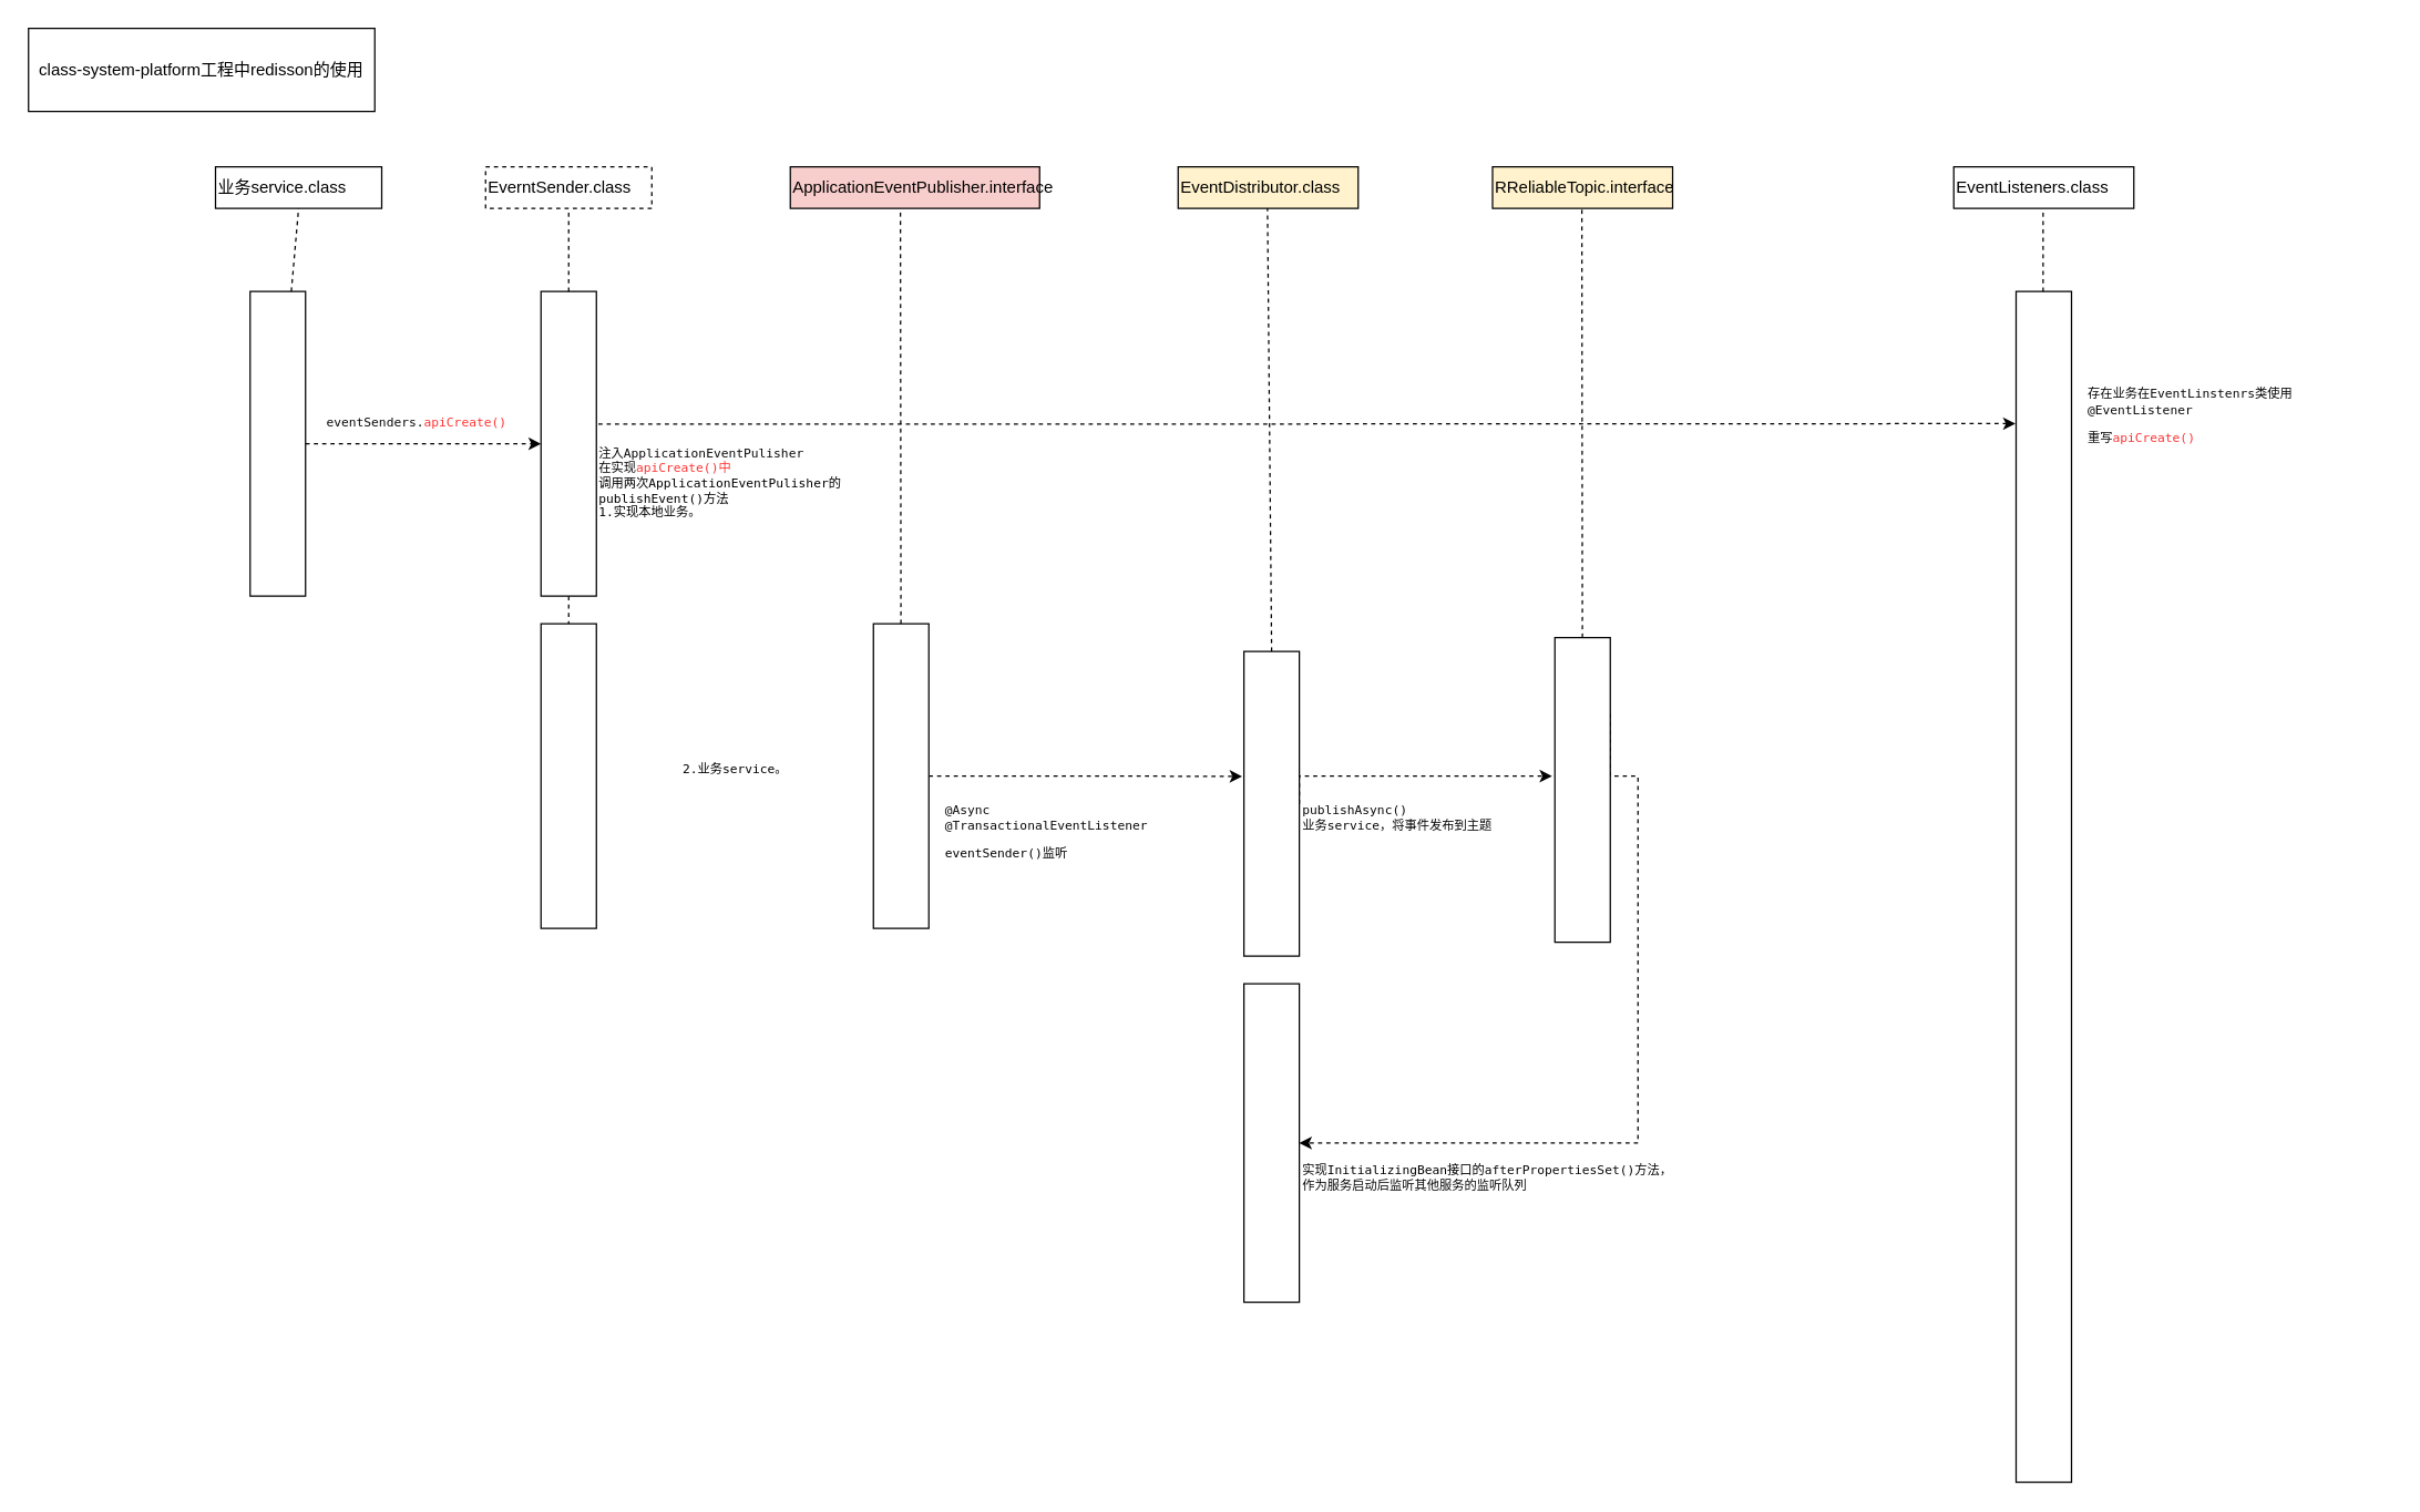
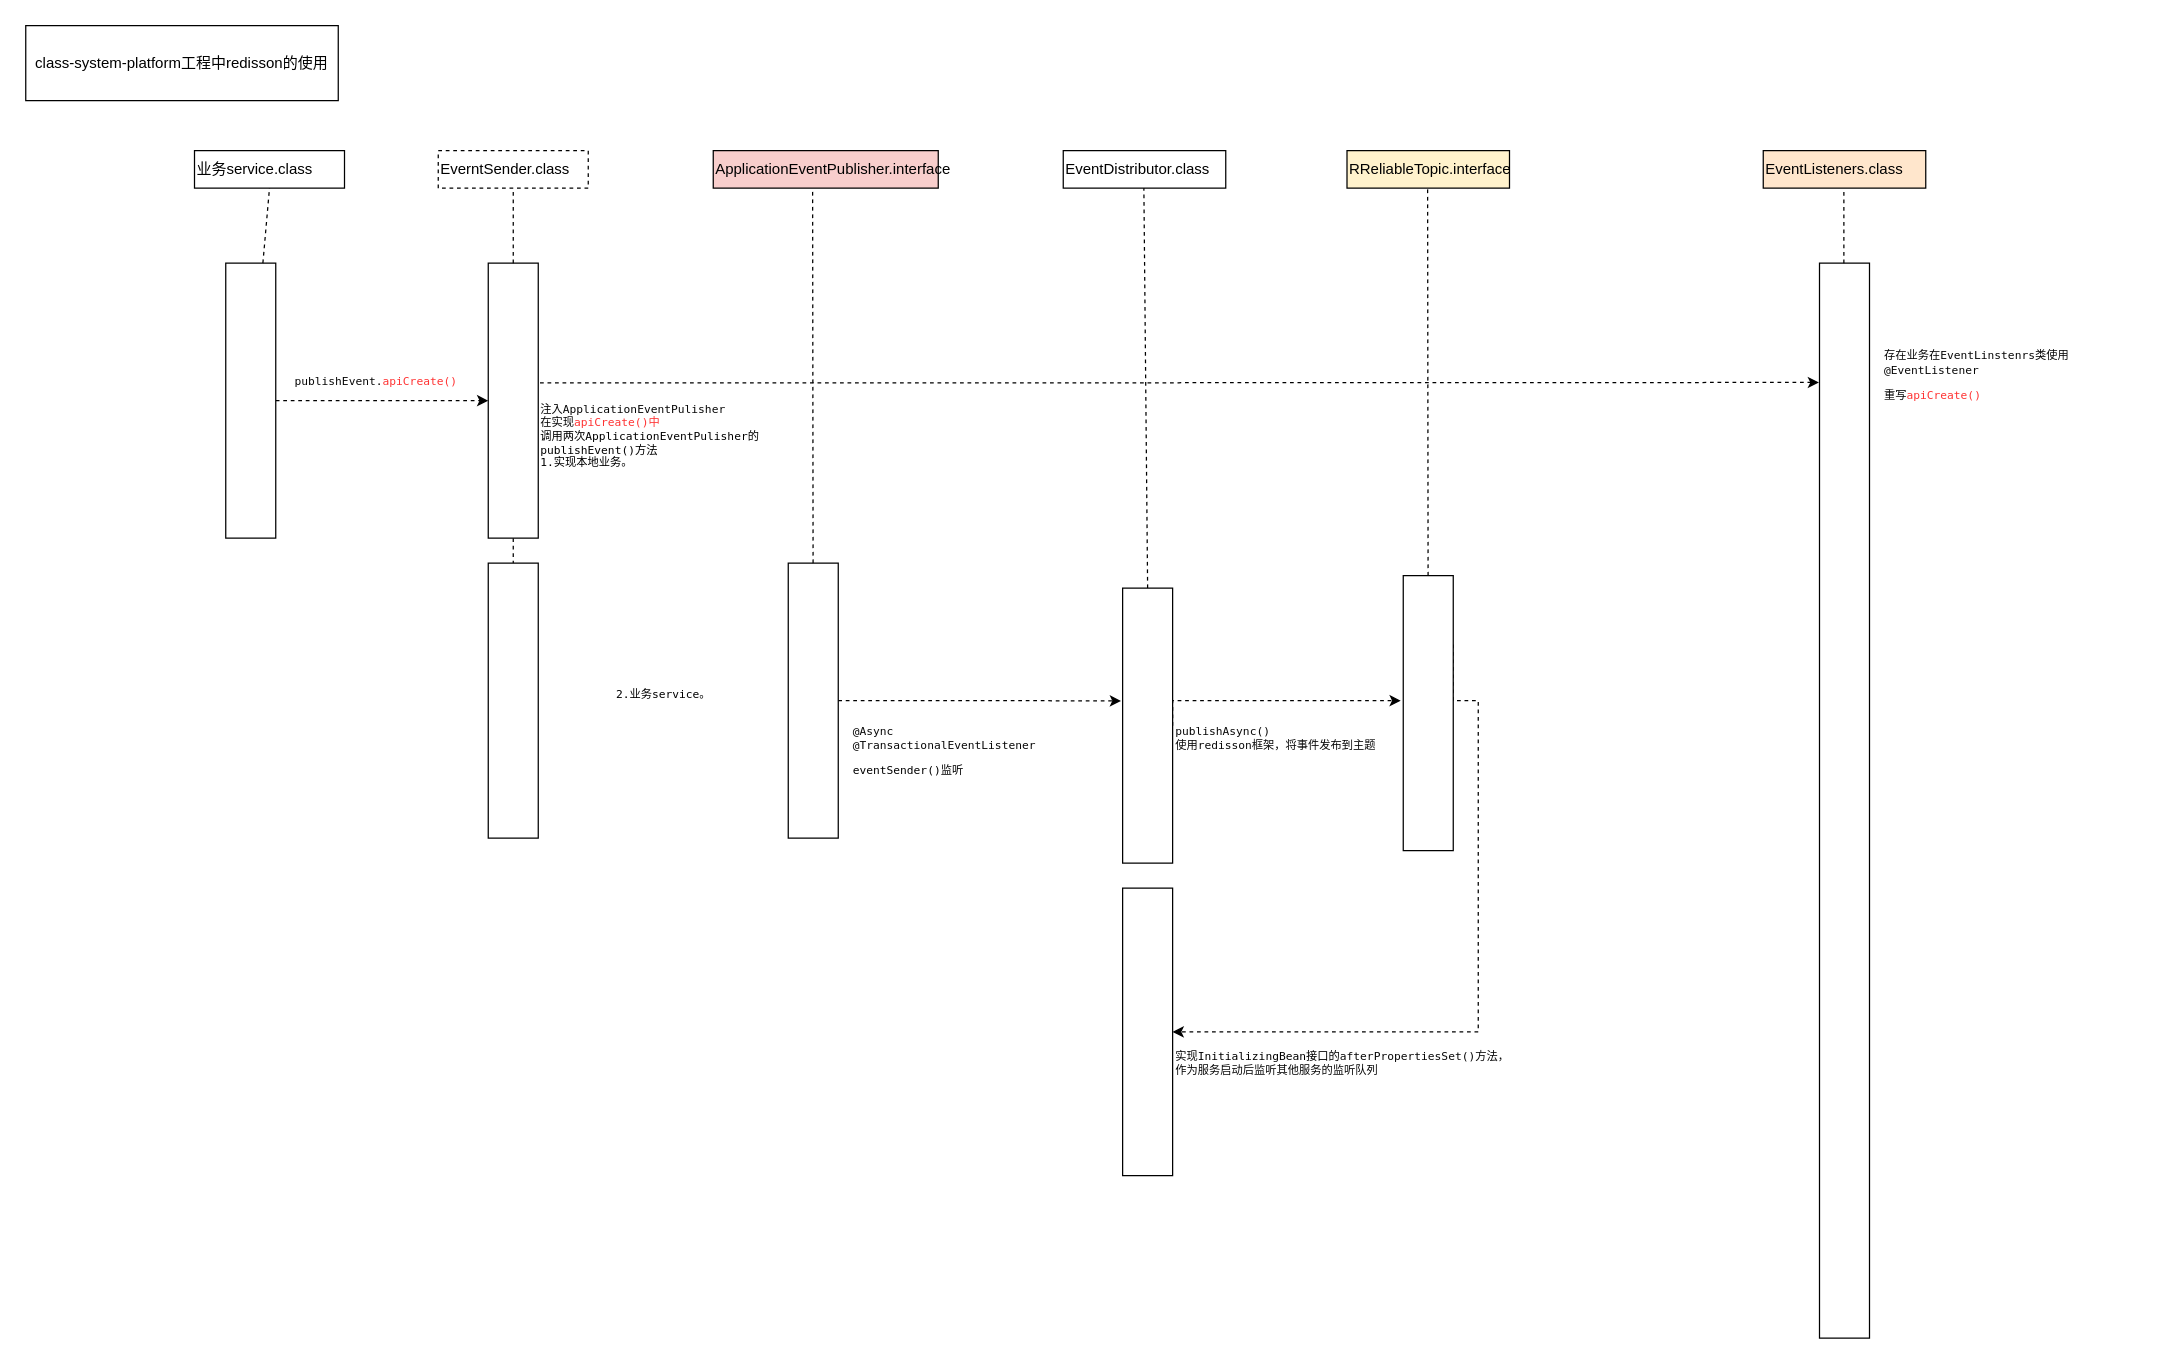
  <mxCell id="0" />
  <mxCell id="1" parent="0" />
  <mxCell id="2" value="class-system-platform工程中redisson的使用" style="rounded=0;whiteSpace=wrap;html=1;" parent="1" vertex="1"><mxGeometry x="20" width="250" height="60" as="geometry" y="20" /></mxCell>
  <mxCell id="3" value="EverntSender.class" style="rounded=0;whiteSpace=wrap;html=1;align=left;dashed=1;" parent="1" vertex="1"><mxGeometry x="350" y="120" width="120" height="30" as="geometry" /></mxCell>
  <mxCell id="4" value="ApplicationEventPublisher.interface" style="rounded=0;whiteSpace=wrap;html=1;align=left;fillColor=#f8cecc;" parent="1" vertex="1"><mxGeometry x="570" y="120" width="180" height="30" as="geometry" /></mxCell>
  <mxCell id="5" style="edgeStyle=orthogonalEdgeStyle;rounded=0;orthogonalLoop=1;jettySize=auto;html=1;exitX=0.5;exitY=1;exitDx=0;exitDy=0;entryX=0.5;entryY=0;entryDx=0;entryDy=0;fontColor=#000000;dashed=1;endArrow=none;endFill=0;" edge="1" parent="1" source="6" target="31"><mxGeometry relative="1" as="geometry" /></mxCell>
  <mxCell id="6" value="&lt;pre style=&quot;background-color:#ffffff;color:#080808;font-family:'JetBrains Mono',monospace;font-size:13.5pt;&quot;&gt;&lt;br&gt;&lt;/pre&gt;" style="rounded=0;whiteSpace=wrap;html=1;" parent="1" vertex="1"><mxGeometry x="390" y="210" width="40" height="220" as="geometry" /></mxCell>
  <mxCell id="7" value="" style="endArrow=none;dashed=1;html=1;rounded=0;entryX=0.5;entryY=1;entryDx=0;entryDy=0;" parent="1" source="6" target="3" edge="1"><mxGeometry width="50" height="50" relative="1" as="geometry"><mxPoint x="640" y="320" as="sourcePoint" /><mxPoint x="690" y="270" as="targetPoint" /></mxGeometry></mxCell>
  <mxCell id="8" style="edgeStyle=orthogonalEdgeStyle;rounded=0;orthogonalLoop=1;jettySize=auto;html=1;exitX=1;exitY=0.5;exitDx=0;exitDy=0;dashed=1;fontColor=#000000;endArrow=classic;endFill=1;entryX=-0.032;entryY=0.41;entryDx=0;entryDy=0;entryPerimeter=0;" edge="1" parent="1" source="9" target="18"><mxGeometry relative="1" as="geometry" /></mxCell>
  <mxCell id="9" value="" style="rounded=0;whiteSpace=wrap;html=1;" parent="1" vertex="1"><mxGeometry x="630" y="450" width="40" height="220" as="geometry" /></mxCell>
- <mxCell id="10" value="EventDistributor.class" style="rounded=0;whiteSpace=wrap;html=1;align=left;fillColor=#fff2cc;" parent="1" vertex="1"><mxGeometry x="850" y="120" width="130" height="30" as="geometry" /></mxCell>
+ <mxCell id="10" value="EventDistributor.class" style="rounded=0;whiteSpace=wrap;html=1;align=left;" parent="1" vertex="1"><mxGeometry x="850" y="120" width="130" height="30" as="geometry" /></mxCell>
  <mxCell id="11" value="" style="endArrow=none;dashed=1;html=1;rounded=0;entryX=0.5;entryY=1;entryDx=0;entryDy=0;exitX=0.5;exitY=0;exitDx=0;exitDy=0;" parent="1" edge="1" source="18"><mxGeometry width="50" height="50" relative="1" as="geometry"><mxPoint x="914.5" y="210" as="sourcePoint" /><mxPoint x="914.5" y="150" as="targetPoint" /></mxGeometry></mxCell>
  <mxCell id="12" value="RReliableTopic.interface" style="rounded=0;whiteSpace=wrap;html=1;align=left;fillColor=#fff2cc;" parent="1" vertex="1"><mxGeometry x="1077" y="120" width="130" height="30" as="geometry" /></mxCell>
  <mxCell id="13" value="" style="endArrow=none;dashed=1;html=1;rounded=0;entryX=0.5;entryY=1;entryDx=0;entryDy=0;" parent="1" edge="1" source="15"><mxGeometry width="50" height="50" relative="1" as="geometry"><mxPoint x="1141.5" y="210" as="sourcePoint" /><mxPoint x="1141.5" y="150" as="targetPoint" /></mxGeometry></mxCell>
  <mxCell id="14" style="edgeStyle=orthogonalEdgeStyle;rounded=0;orthogonalLoop=1;jettySize=auto;html=1;exitX=1;exitY=0.25;exitDx=0;exitDy=0;entryX=1;entryY=0.5;entryDx=0;entryDy=0;dashed=1;fontSize=9;fontColor=#000000;endArrow=classic;endFill=1;" edge="1" parent="1" source="15" target="20"><mxGeometry relative="1" as="geometry"><Array as="points"><mxPoint x="1162" y="560" /><mxPoint x="1182" y="560" /><mxPoint x="1182" y="825" /></Array></mxGeometry></mxCell>
  <mxCell id="15" value="" style="rounded=0;whiteSpace=wrap;html=1;" parent="1" vertex="1"><mxGeometry x="1122" y="460" width="40" height="220" as="geometry" /></mxCell>
- <mxCell id="16" value="&lt;pre style=&quot;background-color: rgb(255, 255, 255); color: rgb(8, 8, 8); font-family: &amp;quot;JetBrains Mono&amp;quot;, monospace; font-size: 9px;&quot;&gt;publishAsync()&lt;br/&gt;业务service，将事件发布到主题&lt;/pre&gt;" style="text;html=1;align=left;verticalAlign=middle;resizable=0;points=[];autosize=1;strokeColor=none;fillColor=none;fontSize=9;" parent="1" vertex="1"><mxGeometry x="937.5" y="560" width="240" height="60" as="geometry" /></mxCell>
+ <mxCell id="16" value="&lt;pre style=&quot;background-color: rgb(255, 255, 255); color: rgb(8, 8, 8); font-family: &amp;quot;JetBrains Mono&amp;quot;, monospace; font-size: 9px;&quot;&gt;publishAsync()&lt;br/&gt;使用redisson框架，将事件发布到主题&lt;/pre&gt;" style="text;html=1;align=left;verticalAlign=middle;resizable=0;points=[];autosize=1;strokeColor=none;fillColor=none;fontSize=9;" parent="1" vertex="1"><mxGeometry x="937.5" y="560" width="240" height="60" as="geometry" /></mxCell>
  <mxCell id="17" value="" style="endArrow=none;dashed=1;html=1;rounded=0;entryX=0.5;entryY=1;entryDx=0;entryDy=0;" parent="1" edge="1" source="9"><mxGeometry width="50" height="50" relative="1" as="geometry"><mxPoint x="649.5" y="210" as="sourcePoint" /><mxPoint x="649.5" y="150" as="targetPoint" /></mxGeometry></mxCell>
  <mxCell id="18" value="" style="rounded=0;whiteSpace=wrap;html=1;" parent="1" vertex="1"><mxGeometry x="897.5" y="470" width="40" height="220" as="geometry" /></mxCell>
  <mxCell id="19" style="edgeStyle=orthogonalEdgeStyle;rounded=0;orthogonalLoop=1;jettySize=auto;html=1;exitX=1;exitY=0.5;exitDx=0;exitDy=0;dashed=1;fontSize=9;" parent="1" source="18" edge="1"><mxGeometry relative="1" as="geometry"><mxPoint x="1120" y="560" as="targetPoint" /><mxPoint x="1180" y="620" as="sourcePoint" /><Array as="points"><mxPoint x="938" y="560" /><mxPoint x="1120" y="560" /></Array></mxGeometry></mxCell>
  <mxCell id="20" value="" style="rounded=0;whiteSpace=wrap;html=1;" parent="1" vertex="1"><mxGeometry x="897.5" y="710" width="40" height="230" as="geometry" /></mxCell>
- <mxCell id="21" value="EventListeners.class" style="rounded=0;whiteSpace=wrap;html=1;align=left;" parent="1" vertex="1"><mxGeometry x="1410" y="120" width="130" height="30" as="geometry" /></mxCell>
+ <mxCell id="21" value="EventListeners.class" style="rounded=0;whiteSpace=wrap;html=1;align=left;fillColor=#ffe6cc;" parent="1" vertex="1"><mxGeometry x="1410" y="120" width="130" height="30" as="geometry" /></mxCell>
  <mxCell id="22" value="" style="rounded=0;whiteSpace=wrap;html=1;" parent="1" vertex="1"><mxGeometry x="1455" y="210" width="40" height="860" as="geometry" /></mxCell>
  <mxCell id="23" value="" style="endArrow=none;dashed=1;html=1;rounded=0;entryX=0.5;entryY=1;entryDx=0;entryDy=0;" parent="1" edge="1"><mxGeometry width="50" height="50" relative="1" as="geometry"><mxPoint x="1474.5" y="210" as="sourcePoint" /><mxPoint x="1474.5" y="150" as="targetPoint" /></mxGeometry></mxCell>
  <mxCell id="24" value="&lt;pre style=&quot;border-color: var(--border-color); font-family: &amp;quot;JetBrains Mono&amp;quot;, monospace; font-size: 9px;&quot;&gt;&lt;font color=&quot;#080808&quot;&gt;注入ApplicationEventPulisher&lt;br&gt;在实现&lt;/font&gt;&lt;font color=&quot;#ff3333&quot;&gt;apiCreate()中&lt;br&gt;&lt;/font&gt;调用两次ApplicationEventPulisher的&lt;br&gt;publishEvent()方法&lt;br&gt;1.实现本地业务。&lt;br&gt;&lt;br/&gt;&lt;br&gt;&lt;/pre&gt;&lt;pre style=&quot;border-color: var(--border-color); font-family: &amp;quot;JetBrains Mono&amp;quot;, monospace; font-size: 9px;&quot;&gt;&lt;font size=&quot;1&quot; color=&quot;#080808&quot;&gt;&lt;br style=&quot;font-size: 9px;&quot;&gt;&lt;/font&gt;&lt;/pre&gt;" style="text;html=1;align=left;verticalAlign=middle;resizable=0;points=[];autosize=1;strokeColor=none;fillColor=none;fontSize=9;" parent="1" vertex="1"><mxGeometry x="430" y="290" width="240" height="160" as="geometry" /></mxCell>
  <mxCell id="25" value="业务service.class" style="rounded=0;whiteSpace=wrap;html=1;align=left;" parent="1" vertex="1"><mxGeometry x="155" y="120" width="120" height="30" as="geometry" /></mxCell>
  <mxCell id="26" style="edgeStyle=orthogonalEdgeStyle;rounded=0;orthogonalLoop=1;jettySize=auto;html=1;exitX=1;exitY=0.5;exitDx=0;exitDy=0;entryX=0;entryY=0.5;entryDx=0;entryDy=0;dashed=1;fontSize=9;" parent="1" source="27" target="6" edge="1"><mxGeometry relative="1" as="geometry" /></mxCell>
  <mxCell id="27" value="&lt;pre style=&quot;background-color:#ffffff;color:#080808;font-family:'JetBrains Mono',monospace;font-size:13.5pt;&quot;&gt;&lt;br&gt;&lt;/pre&gt;" style="rounded=0;whiteSpace=wrap;html=1;" parent="1" vertex="1"><mxGeometry x="180" y="210" width="40" height="220" as="geometry" /></mxCell>
  <mxCell id="28" value="" style="endArrow=none;dashed=1;html=1;rounded=0;entryX=0.5;entryY=1;entryDx=0;entryDy=0;" parent="1" source="27" target="25" edge="1"><mxGeometry width="50" height="50" relative="1" as="geometry"><mxPoint x="430" y="320" as="sourcePoint" /><mxPoint x="480" y="270" as="targetPoint" /></mxGeometry></mxCell>
- <mxCell id="29" value="&lt;pre style=&quot;background-color: rgb(255, 255, 255); font-family: &amp;quot;JetBrains Mono&amp;quot;, monospace; font-size: 9px;&quot;&gt;&lt;span style=&quot;color: rgb(8, 8, 8);&quot;&gt;eventSenders.&lt;/span&gt;&lt;font color=&quot;#ff3333&quot;&gt;apiCreate()&lt;/font&gt;&lt;/pre&gt;" style="text;html=1;align=center;verticalAlign=middle;resizable=0;points=[];autosize=1;strokeColor=none;fillColor=none;fontSize=9;" parent="1" vertex="1"><mxGeometry x="210" y="280" width="180" height="50" as="geometry" /></mxCell>
+ <mxCell id="29" value="&lt;pre style=&quot;background-color: rgb(255, 255, 255); font-family: &amp;quot;JetBrains Mono&amp;quot;, monospace; font-size: 9px;&quot;&gt;&lt;span style=&quot;color: rgb(8, 8, 8);&quot;&gt;publishEvent.&lt;/span&gt;&lt;font color=&quot;#ff3333&quot;&gt;apiCreate()&lt;/font&gt;&lt;/pre&gt;" style="text;html=1;align=center;verticalAlign=middle;resizable=0;points=[];autosize=1;strokeColor=none;fillColor=none;fontSize=9;" parent="1" vertex="1"><mxGeometry x="210" y="280" width="180" height="50" as="geometry" /></mxCell>
  <mxCell id="30" style="edgeStyle=orthogonalEdgeStyle;rounded=0;orthogonalLoop=1;jettySize=auto;html=1;exitX=1.035;exitY=0.435;exitDx=0;exitDy=0;dashed=1;fontSize=9;entryX=-0.01;entryY=0.111;entryDx=0;entryDy=0;entryPerimeter=0;exitPerimeter=0;" edge="1" parent="1" source="6" target="22"><mxGeometry relative="1" as="geometry"><mxPoint x="896.215" y="300.2" as="targetPoint" /><mxPoint x="670" y="300" as="sourcePoint" /></mxGeometry></mxCell>
  <mxCell id="31" value="&lt;pre style=&quot;background-color:#ffffff;color:#080808;font-family:'JetBrains Mono',monospace;font-size:13.5pt;&quot;&gt;&lt;br&gt;&lt;/pre&gt;" style="rounded=0;whiteSpace=wrap;html=1;" vertex="1" parent="1"><mxGeometry x="390" y="450" width="40" height="220" as="geometry" /></mxCell>
  <mxCell id="32" value="&lt;pre style=&quot;border-color: var(--border-color); font-size: 9px; text-align: left; font-family: &amp;quot;JetBrains Mono&amp;quot;, monospace;&quot;&gt;2.业务service。&lt;/pre&gt;" style="text;html=1;align=center;verticalAlign=middle;resizable=0;points=[];autosize=1;strokeColor=none;fillColor=none;fontColor=#000000;" vertex="1" parent="1"><mxGeometry x="420" y="530" width="220" height="50" as="geometry" /></mxCell>
  <mxCell id="33" value="&lt;pre style=&quot;background-color: rgb(255, 255, 255); font-family: &amp;quot;JetBrains Mono&amp;quot;, monospace; font-size: 9px;&quot;&gt;&lt;font color=&quot;#080808&quot;&gt;存在业务在EventLinstenrs类使用&lt;br/&gt;@EventListener&lt;/font&gt;&lt;font size=&quot;1&quot; color=&quot;#080808&quot;&gt;&lt;br style=&quot;font-size: 9px;&quot;&gt;&lt;/font&gt;&lt;pre style=&quot;font-family: &amp;quot;JetBrains Mono&amp;quot;, monospace; font-size: 9px;&quot;&gt;&lt;font color=&quot;#080808&quot;&gt;重写&lt;/font&gt;apiCreate()&lt;/pre&gt;&lt;/pre&gt;" style="text;html=1;align=left;verticalAlign=middle;resizable=0;points=[];autosize=1;strokeColor=none;fillColor=none;fontSize=9;fontColor=#FF3333;" vertex="1" parent="1"><mxGeometry x="1505" y="260" width="220" height="80" as="geometry" /></mxCell>
  <mxCell id="34" value="&lt;pre style=&quot;background-color: rgb(255, 255, 255); font-family: &amp;quot;JetBrains Mono&amp;quot;, monospace; font-size: 9px;&quot;&gt;&lt;font color=&quot;#080808&quot;&gt;@Async&lt;/font&gt;&lt;font size=&quot;1&quot; color=&quot;#080808&quot;&gt;&lt;br style=&quot;font-size: 9px;&quot;&gt;&lt;/font&gt;&lt;font color=&quot;#080808&quot;&gt;@TransactionalEventListener&lt;br/&gt;&lt;/font&gt;&lt;pre style=&quot;font-family: &amp;quot;JetBrains Mono&amp;quot;, monospace; font-size: 9px;&quot;&gt;&lt;span style=&quot;font-size: 9px;&quot;&gt;eventSender()监听&lt;/span&gt;&lt;/pre&gt;&lt;span style=&quot;color: rgb(158, 136, 13); font-size: 9px;&quot;&gt;&lt;br/&gt;&lt;/span&gt;&lt;/pre&gt;" style="text;html=1;align=left;verticalAlign=middle;resizable=0;points=[];autosize=1;strokeColor=none;fillColor=none;fontColor=#000000;" vertex="1" parent="1"><mxGeometry x="680" y="555" width="200" height="110" as="geometry" /></mxCell>
  <mxCell id="35" value="&lt;pre style=&quot;background-color: rgb(255, 255, 255); color: rgb(8, 8, 8); font-family: &amp;quot;JetBrains Mono&amp;quot;, monospace; font-size: 9px;&quot;&gt;实现&lt;span style=&quot;color: rgb(0, 0, 0); font-size: 9px;&quot;&gt;InitializingBean接口的&lt;/span&gt;afterPropertiesSet()方法，&lt;br/&gt;作为服务启动后监听其他服务的监听队列&lt;/pre&gt;" style="text;html=1;align=left;verticalAlign=middle;resizable=0;points=[];autosize=1;strokeColor=none;fillColor=none;fontSize=9;fontColor=#000000;" vertex="1" parent="1"><mxGeometry x="937.5" y="820" width="360" height="60" as="geometry" /></mxCell>
